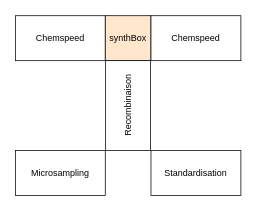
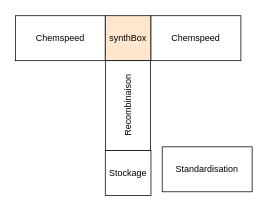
  <mxCell id="0" />
  <mxCell id="1" parent="0" />
  <mxCell id="2" value="Chemspeed" style="rounded=0;whiteSpace=wrap;html=1;" vertex="1" parent="1"><mxGeometry x="20" y="20" width="120" height="60" as="geometry" /></mxCell>
  <mxCell id="3" value="synthBox" style="rounded=0;whiteSpace=wrap;html=1;fillColor=#ffe6cc;" vertex="1" parent="1"><mxGeometry x="140" y="20" width="61" height="60" as="geometry" /></mxCell>
  <mxCell id="4" value="Chemspeed" style="rounded=0;whiteSpace=wrap;html=1;" vertex="1" parent="1"><mxGeometry x="201" y="20" width="120" height="60" as="geometry" /></mxCell>
  <mxCell id="5" value="Recombinaison" style="rounded=0;whiteSpace=wrap;html=1;rotation=-90;" vertex="1" parent="1"><mxGeometry x="110.5" y="110" width="120" height="60" as="geometry" /></mxCell>
- <mxCell id="6" value="Microsampling" style="rounded=0;whiteSpace=wrap;html=1;" vertex="1" parent="1"><mxGeometry x="20" y="200" width="120" height="60" as="geometry" /></mxCell>
- <mxCell id="8" value="Standardisation" style="rounded=0;whiteSpace=wrap;html=1;" vertex="1" parent="1"><mxGeometry x="201" y="200" width="120" height="60" as="geometry" /></mxCell>
+ <mxCell id="7" value="Stockage" style="rounded=0;whiteSpace=wrap;html=1;" vertex="1" parent="1"><mxGeometry x="140" y="200" width="61" height="60" as="geometry" /></mxCell>
+ <mxCell id="8" value="Standardisation" style="rounded=0;whiteSpace=wrap;html=1;" vertex="1" parent="1"><mxGeometry x="216" y="195" width="120" height="60" as="geometry" /></mxCell>
